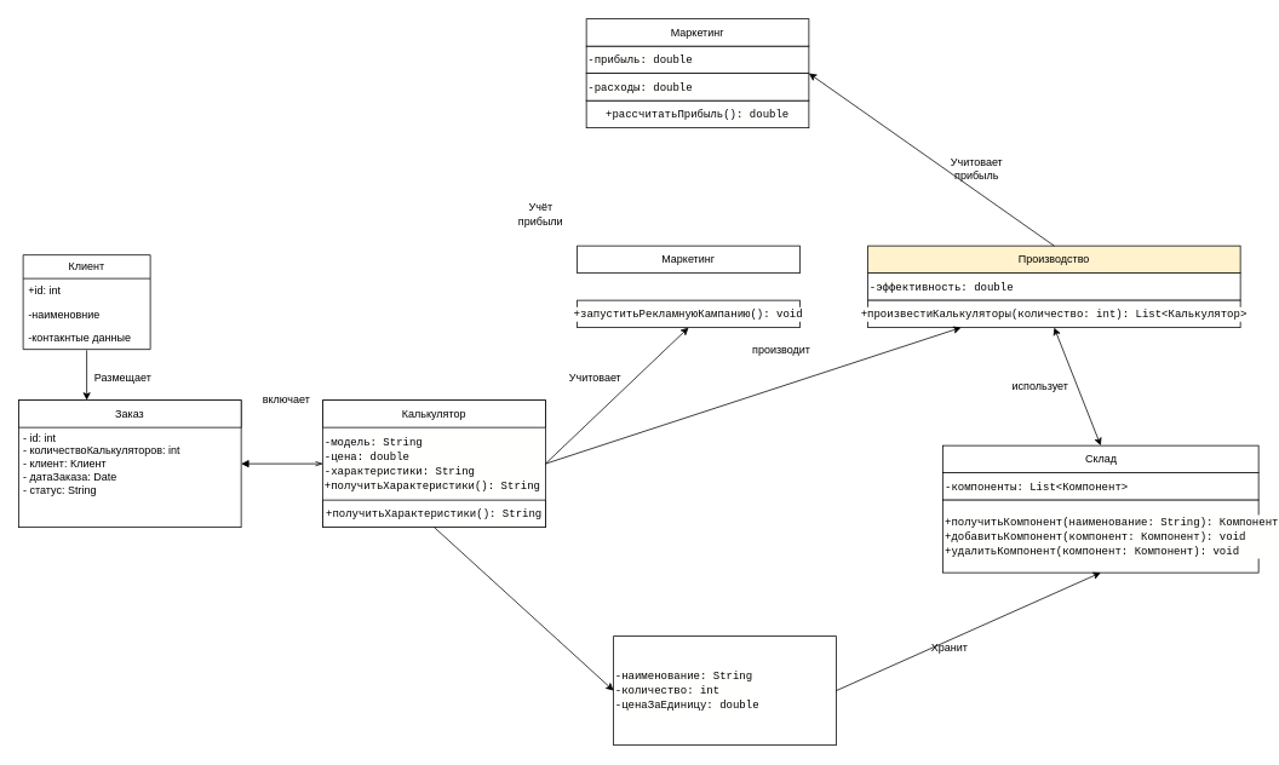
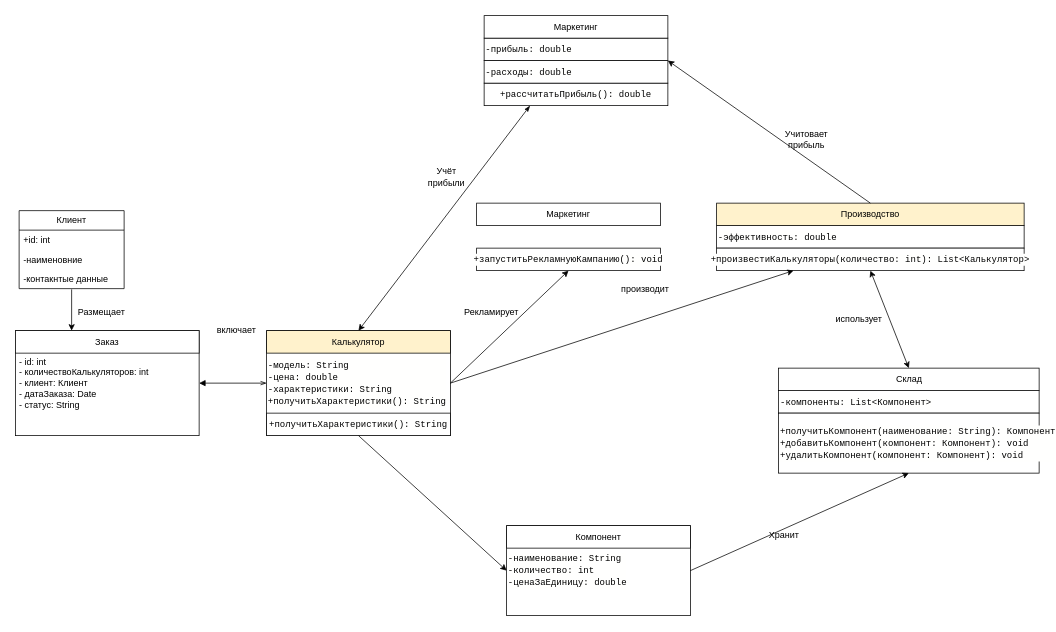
  <mxCell id="0" />
  <mxCell id="1" parent="0" />
  <mxCell id="2" value="Клиент" style="swimlane;fontStyle=0;childLayout=stackLayout;horizontal=1;startSize=26;fillColor=none;horizontalStack=0;resizeParent=1;resizeParentMax=0;resizeLast=0;collapsible=1;marginBottom=0;whiteSpace=wrap;html=1;" vertex="1" parent="1"><mxGeometry x="25" y="280" width="140" height="104" as="geometry" /></mxCell>
  <mxCell id="3" value="+id: int" style="text;strokeColor=none;fillColor=none;align=left;verticalAlign=top;spacingLeft=4;spacingRight=4;overflow=hidden;rotatable=0;points=[[0,0.5],[1,0.5]];portConstraint=eastwest;whiteSpace=wrap;html=1;" vertex="1" parent="2"><mxGeometry y="26" width="140" height="26" as="geometry" /></mxCell>
  <mxCell id="4" value="-наименовние" style="text;strokeColor=none;fillColor=none;align=left;verticalAlign=top;spacingLeft=4;spacingRight=4;overflow=hidden;rotatable=0;points=[[0,0.5],[1,0.5]];portConstraint=eastwest;whiteSpace=wrap;html=1;" vertex="1" parent="2"><mxGeometry y="52" width="140" height="26" as="geometry" /></mxCell>
  <mxCell id="5" value="-контакнтые данные" style="text;strokeColor=none;fillColor=none;align=left;verticalAlign=top;spacingLeft=4;spacingRight=4;overflow=hidden;rotatable=0;points=[[0,0.5],[1,0.5]];portConstraint=eastwest;whiteSpace=wrap;html=1;" vertex="1" parent="2"><mxGeometry y="78" width="140" height="26" as="geometry" /></mxCell>
  <mxCell id="6" value="" style="endArrow=none;html=1;rounded=0;entryX=0.5;entryY=1.038;entryDx=0;entryDy=0;entryPerimeter=0;exitX=0.5;exitY=0;exitDx=0;exitDy=0;endFill=0;startArrow=classic;startFill=1;" edge="1" parent="1" target="5"><mxGeometry width="50" height="50" relative="1" as="geometry"><mxPoint x="95" y="440" as="sourcePoint" /><mxPoint x="545" y="490" as="targetPoint" /></mxGeometry></mxCell>
  <mxCell id="7" value="Размещает" style="text;html=1;align=center;verticalAlign=middle;whiteSpace=wrap;rounded=0;" vertex="1" parent="1"><mxGeometry x="105" y="400" width="60" height="30" as="geometry" /></mxCell>
  <mxCell id="8" value="&lt;span style=&quot;white-space: pre; background-color: rgb(255, 255, 255);&quot;&gt;&lt;font style=&quot;color: rgb(0, 0, 0);&quot;&gt; - id: int&lt;br&gt; - количествоКалькуляторов: int&lt;br&gt; - клиент: Клиент&lt;br&gt; - датаЗаказа: Date&lt;br&gt; - статус: String&lt;/font&gt;&lt;/span&gt;" style="rounded=0;whiteSpace=wrap;html=1;align=left;" vertex="1" parent="1"><mxGeometry x="20" y="440" width="245" height="140" as="geometry" /></mxCell>
  <mxCell id="9" value="Заказ" style="rounded=0;whiteSpace=wrap;html=1;" vertex="1" parent="1"><mxGeometry x="20" y="440" width="245" height="30" as="geometry" /></mxCell>
  <mxCell id="10" value="&lt;div style=&quot;background-color: rgb(255, 255, 254); font-family: Consolas, &amp;quot;Courier New&amp;quot;, monospace; line-height: 16px; white-space: pre;&quot;&gt;&lt;div&gt;-модель: String&lt;/div&gt;&lt;div&gt;-цена: double&lt;/div&gt;&lt;div&gt;-характеристики: String&lt;/div&gt;&lt;div&gt;+получитьХарактеристики(): String&lt;/div&gt;&lt;/div&gt;" style="rounded=0;whiteSpace=wrap;html=1;align=left;" vertex="1" parent="1"><mxGeometry x="355" y="440" width="245" height="140" as="geometry" /></mxCell>
- <mxCell id="11" value="Калькулятор" style="rounded=0;whiteSpace=wrap;html=1;" vertex="1" parent="1"><mxGeometry x="355" y="440" width="245" height="30" as="geometry" /></mxCell>
+ <mxCell id="11" value="Калькулятор" style="rounded=0;whiteSpace=wrap;html=1;fillColor=#fff2cc;" vertex="1" parent="1"><mxGeometry x="355" y="440" width="245" height="30" as="geometry" /></mxCell>
  <mxCell id="12" value="&lt;div style=&quot;background-color: rgb(255, 255, 254); font-family: Consolas, &amp;quot;Courier New&amp;quot;, monospace; line-height: 16px; white-space: pre;&quot;&gt;+получитьХарактеристики(): String&lt;/div&gt;" style="rounded=0;whiteSpace=wrap;html=1;" vertex="1" parent="1"><mxGeometry x="355" y="550" width="245" height="30" as="geometry" /></mxCell>
  <mxCell id="13" value="" style="endArrow=openThin;html=1;rounded=0;entryX=0;entryY=0.5;entryDx=0;entryDy=0;exitX=1;exitY=0.5;exitDx=0;exitDy=0;startArrow=block;startFill=1;endFill=0;" edge="1" parent="1" source="8" target="10"><mxGeometry width="50" height="50" relative="1" as="geometry"><mxPoint x="225" y="700" as="sourcePoint" /><mxPoint x="275" y="650" as="targetPoint" /></mxGeometry></mxCell>
  <mxCell id="14" value="включает" style="text;html=1;align=center;verticalAlign=middle;whiteSpace=wrap;rounded=0;" vertex="1" parent="1"><mxGeometry x="285" y="425" width="60" height="30" as="geometry" /></mxCell>
  <mxCell id="15" value="Маркетинг" style="rounded=0;whiteSpace=wrap;html=1;" vertex="1" parent="1"><mxGeometry x="635" y="270" width="245" height="30" as="geometry" /></mxCell>
  <mxCell id="16" value="&lt;div style=&quot;background-color: rgb(255, 255, 254); font-family: Consolas, &amp;quot;Courier New&amp;quot;, monospace; line-height: 16px; white-space: pre;&quot;&gt;&lt;div style=&quot;line-height: 16px;&quot;&gt;+запуститьРекламнуюКампанию(): void&lt;/div&gt;&lt;/div&gt;" style="rounded=0;whiteSpace=wrap;html=1;" vertex="1" parent="1"><mxGeometry x="635" y="330" width="245" height="30" as="geometry" /></mxCell>
  <mxCell id="17" value="" style="endArrow=classic;html=1;rounded=0;exitX=1;exitY=0.5;exitDx=0;exitDy=0;entryX=0.5;entryY=1;entryDx=0;entryDy=0;startArrow=none;startFill=0;endFill=1;" edge="1" parent="1" source="10" target="16"><mxGeometry width="50" height="50" relative="1" as="geometry"><mxPoint x="715" y="610" as="sourcePoint" /><mxPoint x="765" y="560" as="targetPoint" /></mxGeometry></mxCell>
- <mxCell id="18" value="Учитовает" style="text;html=1;align=center;verticalAlign=middle;whiteSpace=wrap;rounded=0;" vertex="1" parent="1"><mxGeometry x="625" y="400" width="60" height="30" as="geometry" /></mxCell>
+ <mxCell id="18" value="Рекламирует" style="text;html=1;align=center;verticalAlign=middle;whiteSpace=wrap;rounded=0;" vertex="1" parent="1"><mxGeometry x="625" y="400" width="60" height="30" as="geometry" /></mxCell>
  <mxCell id="19" value="&lt;div style=&quot;background-color: rgb(255, 255, 254); font-family: Consolas, &amp;quot;Courier New&amp;quot;, monospace; line-height: 16px; white-space: pre;&quot;&gt;&lt;div style=&quot;line-height: 16px;&quot;&gt;&lt;div style=&quot;line-height: 16px;&quot;&gt;-прибыль: double&lt;/div&gt;&lt;/div&gt;&lt;/div&gt;" style="rounded=0;whiteSpace=wrap;html=1;align=left;" vertex="1" parent="1"><mxGeometry x="645" y="50" width="245" height="30" as="geometry" /></mxCell>
  <mxCell id="20" value="Маркетинг" style="rounded=0;whiteSpace=wrap;html=1;" vertex="1" parent="1"><mxGeometry x="645" y="20" width="245" height="30" as="geometry" /></mxCell>
  <mxCell id="21" value="&lt;div style=&quot;background-color: rgb(255, 255, 254); font-family: Consolas, &amp;quot;Courier New&amp;quot;, monospace; line-height: 16px; white-space: pre;&quot;&gt;&lt;div style=&quot;line-height: 16px;&quot;&gt;&lt;div style=&quot;line-height: 16px;&quot;&gt;+рассчитатьПрибыль(): double&lt;/div&gt;&lt;/div&gt;&lt;/div&gt;" style="rounded=0;whiteSpace=wrap;html=1;" vertex="1" parent="1"><mxGeometry x="645" y="110" width="245" height="30" as="geometry" /></mxCell>
  <mxCell id="22" value="&lt;div style=&quot;background-color: rgb(255, 255, 254); font-family: Consolas, &amp;quot;Courier New&amp;quot;, monospace; line-height: 16px; white-space: pre;&quot;&gt;&lt;div style=&quot;line-height: 16px;&quot;&gt;&lt;div style=&quot;line-height: 16px;&quot;&gt;-расходы: double&lt;/div&gt;&lt;/div&gt;&lt;/div&gt;" style="rounded=0;whiteSpace=wrap;html=1;align=left;" vertex="1" parent="1"><mxGeometry x="645" y="80" width="245" height="30" as="geometry" /></mxCell>
  <mxCell id="23" value="Учёт прибыли" style="text;html=1;align=center;verticalAlign=middle;whiteSpace=wrap;rounded=0;" vertex="1" parent="1"><mxGeometry x="565" y="220" width="60" height="30" as="geometry" /></mxCell>
  <mxCell id="24" value="&lt;div style=&quot;background-color: rgb(255, 255, 254); font-family: Consolas, &amp;quot;Courier New&amp;quot;, monospace; line-height: 16px; white-space: pre;&quot;&gt;&lt;div style=&quot;line-height: 16px;&quot;&gt;&lt;div style=&quot;line-height: 16px;&quot;&gt;-эффективность: double&lt;/div&gt;&lt;/div&gt;&lt;/div&gt;" style="rounded=0;whiteSpace=wrap;html=1;align=left;" vertex="1" parent="1"><mxGeometry x="955" y="300" width="410" height="30" as="geometry" /></mxCell>
  <mxCell id="25" value="Производство" style="rounded=0;whiteSpace=wrap;html=1;fillColor=#fff2cc;" vertex="1" parent="1"><mxGeometry x="955" y="270" width="410" height="30" as="geometry" /></mxCell>
  <mxCell id="26" value="&lt;div style=&quot;background-color: rgb(255, 255, 254); font-family: Consolas, &amp;quot;Courier New&amp;quot;, monospace; line-height: 16px; white-space: pre;&quot;&gt;&lt;div style=&quot;line-height: 16px;&quot;&gt;&lt;div style=&quot;line-height: 16px;&quot;&gt;+произвестиКалькуляторы(количество: int): List&amp;lt;Калькулятор&amp;gt;&lt;/div&gt;&lt;/div&gt;&lt;/div&gt;" style="rounded=0;whiteSpace=wrap;html=1;" vertex="1" parent="1"><mxGeometry x="955" y="330" width="410" height="30" as="geometry" /></mxCell>
+ <mxCell id="27" value="" style="endArrow=classicThin;html=1;rounded=0;exitX=0.5;exitY=0;exitDx=0;exitDy=0;entryX=0.25;entryY=1;entryDx=0;entryDy=0;startArrow=classic;startFill=1;endFill=1;" edge="1" parent="1" source="11" target="21"><mxGeometry width="50" height="50" relative="1" as="geometry"><mxPoint x="415" y="430" as="sourcePoint" /><mxPoint x="573" y="280" as="targetPoint" /></mxGeometry></mxCell>
  <mxCell id="28" value="" style="endArrow=none;html=1;rounded=0;exitX=1;exitY=1;exitDx=0;exitDy=0;entryX=0.5;entryY=0;entryDx=0;entryDy=0;startArrow=classic;startFill=1;endFill=1;" edge="1" parent="1" source="19" target="25"><mxGeometry width="50" height="50" relative="1" as="geometry"><mxPoint x="1085" y="180" as="sourcePoint" /><mxPoint x="1135" y="130" as="targetPoint" /></mxGeometry></mxCell>
  <mxCell id="29" value="" style="endArrow=classic;html=1;rounded=0;exitX=1;exitY=0.5;exitDx=0;exitDy=0;entryX=0.25;entryY=1;entryDx=0;entryDy=0;endFill=1;" edge="1" parent="1" source="10" target="26"><mxGeometry width="50" height="50" relative="1" as="geometry"><mxPoint x="955" y="560" as="sourcePoint" /><mxPoint x="1005" y="510" as="targetPoint" /></mxGeometry></mxCell>
  <mxCell id="30" value="производит" style="text;html=1;align=center;verticalAlign=middle;whiteSpace=wrap;rounded=0;" vertex="1" parent="1"><mxGeometry x="830" y="370" width="60" height="30" as="geometry" /></mxCell>
  <mxCell id="31" value="Учитовает прибыль" style="text;html=1;align=center;verticalAlign=middle;whiteSpace=wrap;rounded=0;" vertex="1" parent="1"><mxGeometry x="1045" y="170" width="60" height="30" as="geometry" /></mxCell>
  <mxCell id="32" value="&lt;div style=&quot;background-color: rgb(255, 255, 254); font-family: Consolas, &amp;quot;Courier New&amp;quot;, monospace; line-height: 16px; white-space: pre;&quot;&gt;&lt;div style=&quot;line-height: 16px;&quot;&gt;&lt;div style=&quot;line-height: 16px;&quot;&gt;-компоненты: List&amp;lt;Компонент&amp;gt;&lt;/div&gt;&lt;/div&gt;&lt;/div&gt;" style="rounded=0;whiteSpace=wrap;html=1;align=left;" vertex="1" parent="1"><mxGeometry x="1037.5" y="520" width="347.5" height="30" as="geometry" /></mxCell>
  <mxCell id="33" value="Склад" style="rounded=0;whiteSpace=wrap;html=1;" vertex="1" parent="1"><mxGeometry x="1037.5" y="490" width="347.5" height="30" as="geometry" /></mxCell>
  <mxCell id="34" value="&lt;div style=&quot;background-color: rgb(255, 255, 254); font-family: Consolas, &amp;quot;Courier New&amp;quot;, monospace; line-height: 16px; white-space: pre;&quot;&gt;&lt;div style=&quot;line-height: 16px;&quot;&gt;&lt;div style=&quot;line-height: 16px;&quot;&gt;&lt;div&gt;+получитьКомпонент(наименование: String): Компонент&lt;/div&gt;&lt;div&gt;&lt;span style=&quot;background-color: light-dark(rgb(255, 255, 254), rgb(255, 255, 254)); color: light-dark(rgb(0, 0, 0), rgb(255, 255, 255));&quot;&gt;+добавитьКомпонент(компонент: Компонент): void&lt;/span&gt;&lt;/div&gt;&lt;div&gt;+удалитьКомпонент(компонент: Компонент): void&lt;/div&gt;&lt;/div&gt;&lt;/div&gt;&lt;/div&gt;" style="rounded=0;whiteSpace=wrap;html=1;align=left;" vertex="1" parent="1"><mxGeometry x="1037.5" y="550" width="347.5" height="80" as="geometry" /></mxCell>
  <mxCell id="35" value="&lt;div style=&quot;background-color: rgb(255, 255, 254); font-family: Consolas, &amp;quot;Courier New&amp;quot;, monospace; line-height: 16px; white-space: pre;&quot;&gt;&lt;div&gt;-наименование: String&lt;/div&gt;&lt;div&gt;-количество: int&lt;/div&gt;&lt;div&gt;-ценаЗаЕдиницу: double&lt;/div&gt;&lt;/div&gt;" style="rounded=0;whiteSpace=wrap;html=1;align=left;" vertex="1" parent="1"><mxGeometry x="675" y="700" width="245" height="120" as="geometry" /></mxCell>
+ <mxCell id="36" value="Компонент" style="rounded=0;whiteSpace=wrap;html=1;" vertex="1" parent="1"><mxGeometry x="675" y="700" width="245" height="30" as="geometry" /></mxCell>
  <mxCell id="37" value="" style="endArrow=none;html=1;rounded=0;exitX=0.5;exitY=1;exitDx=0;exitDy=0;entryX=1;entryY=0.5;entryDx=0;entryDy=0;startArrow=classic;startFill=1;endFill=0;" edge="1" parent="1" source="34" target="35"><mxGeometry width="50" height="50" relative="1" as="geometry"><mxPoint x="1115" y="690" as="sourcePoint" /><mxPoint x="1165" y="640" as="targetPoint" /></mxGeometry></mxCell>
  <mxCell id="38" value="" style="endArrow=none;html=1;rounded=0;exitX=0;exitY=0.5;exitDx=0;exitDy=0;entryX=0.5;entryY=1;entryDx=0;entryDy=0;startArrow=classic;startFill=1;endFill=0;" edge="1" parent="1" source="35" target="12"><mxGeometry width="50" height="50" relative="1" as="geometry"><mxPoint x="600" y="690" as="sourcePoint" /><mxPoint x="650" y="640" as="targetPoint" /></mxGeometry></mxCell>
  <mxCell id="39" value="" style="endArrow=classic;html=1;rounded=0;exitX=0.5;exitY=0;exitDx=0;exitDy=0;entryX=0.5;entryY=1;entryDx=0;entryDy=0;startArrow=classic;startFill=1;" edge="1" parent="1" source="33" target="26"><mxGeometry width="50" height="50" relative="1" as="geometry"><mxPoint x="1175" y="440" as="sourcePoint" /><mxPoint x="1225" y="390" as="targetPoint" /></mxGeometry></mxCell>
  <mxCell id="40" value="Хранит&lt;div&gt;&lt;br&gt;&lt;/div&gt;" style="text;html=1;align=center;verticalAlign=middle;whiteSpace=wrap;rounded=0;" vertex="1" parent="1"><mxGeometry x="1015" y="705" width="60" height="30" as="geometry" /></mxCell>
  <mxCell id="41" value="&lt;div&gt;использует&lt;/div&gt;" style="text;html=1;align=center;verticalAlign=middle;whiteSpace=wrap;rounded=0;" vertex="1" parent="1"><mxGeometry x="1115" y="410" width="60" height="30" as="geometry" /></mxCell>
